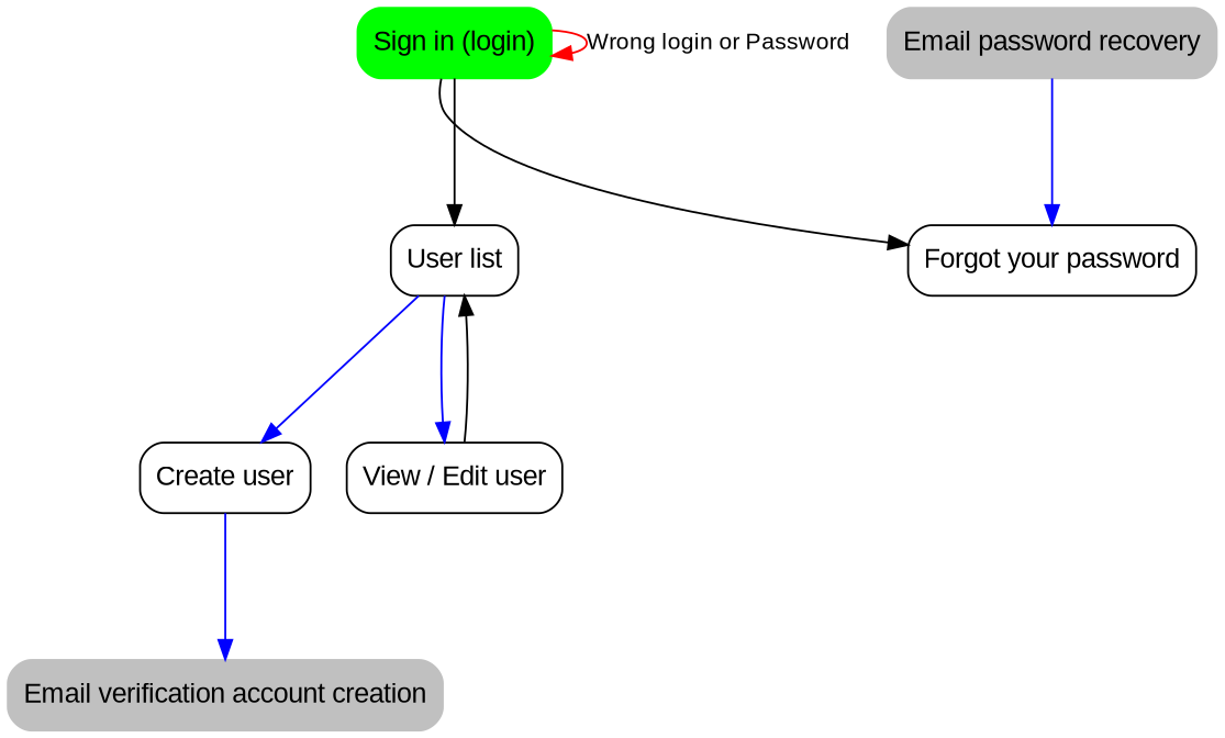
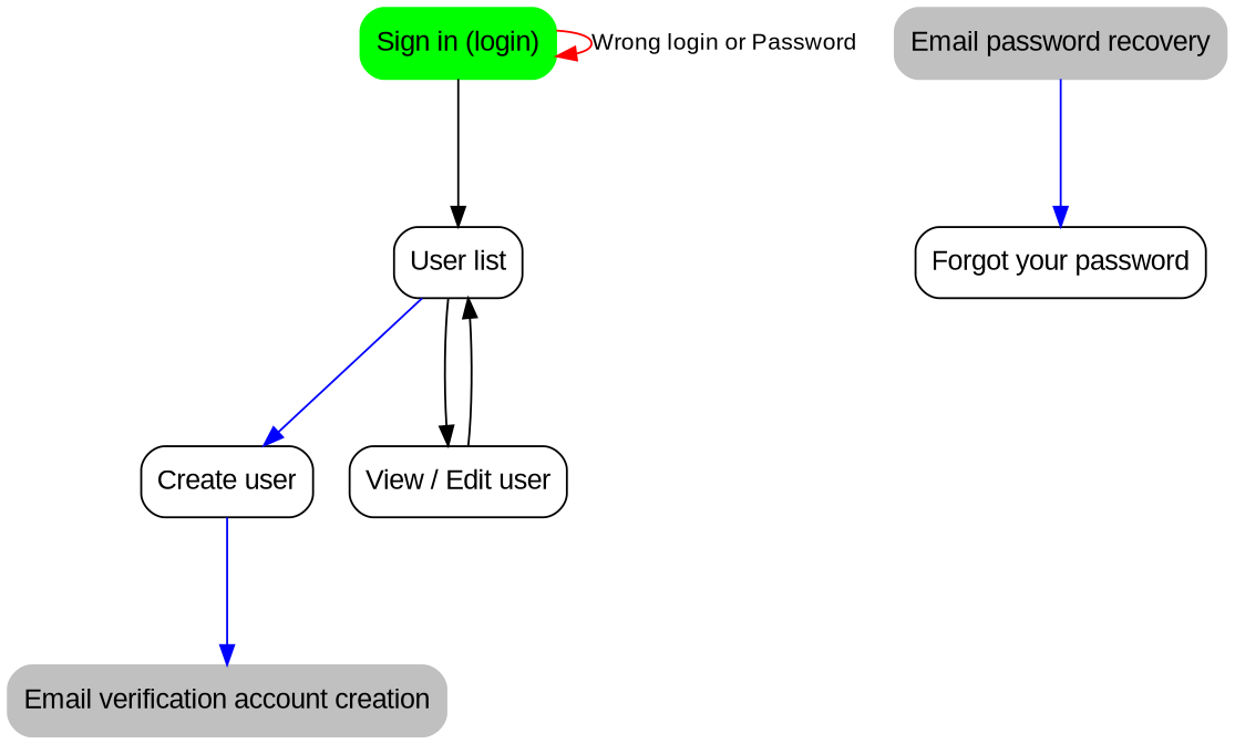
  digraph {
    node [fontname=arial fontsize=14.0 shape=box style=rounded]
    edge [fontname=arial fontsize=12.0 minlen=2.0]
    n1 [color=grey label="Email verification account creation" style="rounded,filled"]
    n2 [color=green label="Sign in (login)" style="rounded,filled"]
    n3 [label="Forgot your password"]
    n4 [label="User list"]
    n5 [label="Create user"]
    n6 [label="View / Edit user"]
    n7 [color=grey label="Email password recovery" style="rounded,filled"]
    n2 -> n2 [color=red label="Wrong login or Password"]
-   n2 -> n3 [constraint=false]
    n2 -> n4
    n4 -> n5 [color=blue]
-   n4 -> n6 [color=blue]
+   n4 -> n6
    n5 -> n1 [color=blue]
    n6 -> n4
    n7 -> n3 [color=blue]
  }
